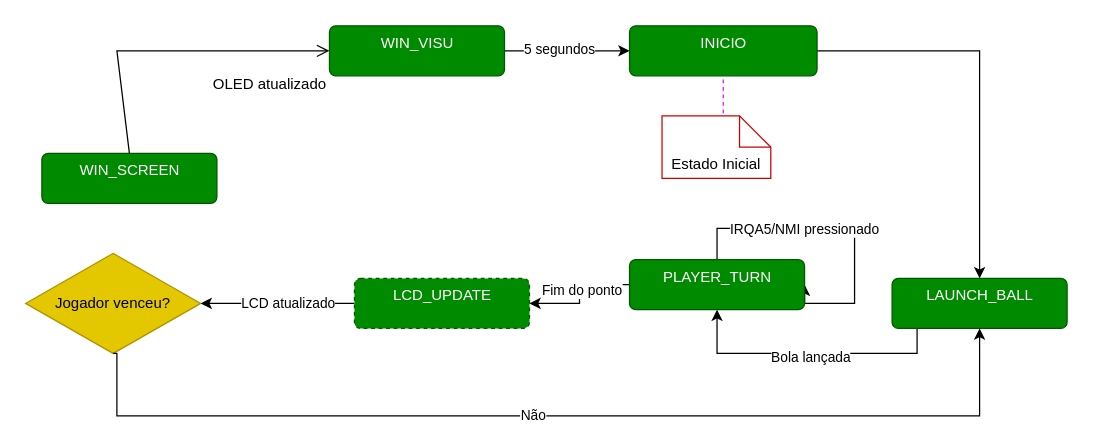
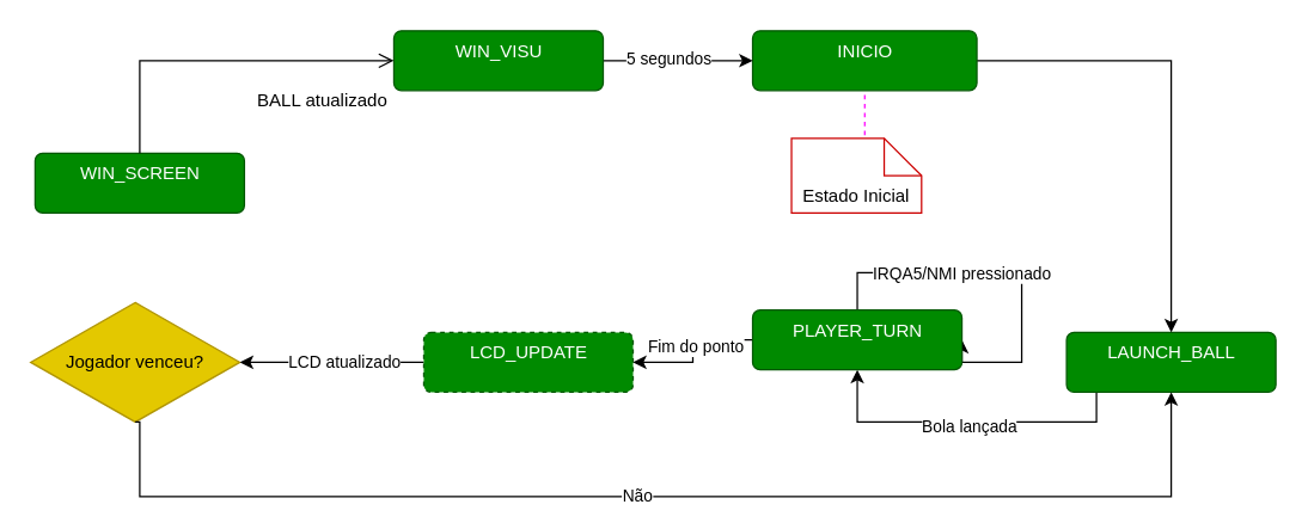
  <mxCell id="0" />
  <mxCell id="1" parent="0" />
  <mxCell id="2" style="edgeStyle=orthogonalEdgeStyle;rounded=0;orthogonalLoop=1;jettySize=auto;html=1;entryX=0.5;entryY=0;entryDx=0;entryDy=0;" parent="1" source="3" target="6" edge="1"><mxGeometry relative="1" as="geometry" /></mxCell>
  <mxCell id="3" value="INICIO" style="html=1;align=center;verticalAlign=top;rounded=1;absoluteArcSize=1;arcSize=10;dashed=0;fillColor=#008a00;strokeColor=#005700;fontColor=#ffffff;" parent="1" vertex="1"><mxGeometry x="503" y="20" width="150" height="40" as="geometry" /></mxCell>
  <mxCell id="4" style="edgeStyle=orthogonalEdgeStyle;rounded=0;orthogonalLoop=1;jettySize=auto;html=1;entryX=0.5;entryY=1;entryDx=0;entryDy=0;" parent="1" source="6" target="16" edge="1"><mxGeometry relative="1" as="geometry"><Array as="points"><mxPoint x="733" y="242" /><mxPoint x="733" y="282" /><mxPoint x="573" y="282" /></Array></mxGeometry></mxCell>
  <mxCell id="5" value="Bola lançada" style="edgeLabel;html=1;align=center;verticalAlign=middle;resizable=0;points=[];" parent="4" vertex="1" connectable="0"><mxGeometry x="-0.013" y="2" relative="1" as="geometry"><mxPoint as="offset" /></mxGeometry></mxCell>
  <mxCell id="6" value="LAUNCH_BALL" style="html=1;align=center;verticalAlign=top;rounded=1;absoluteArcSize=1;arcSize=10;dashed=0;fillColor=#008a00;strokeColor=#005700;fontColor=#ffffff;" parent="1" vertex="1"><mxGeometry x="713" y="222" width="140" height="40" as="geometry" /></mxCell>
- <mxCell id="7" value="WIN_SCREEN" style="html=1;align=center;verticalAlign=top;rounded=1;absoluteArcSize=1;arcSize=10;dashed=0;fillColor=#008a00;strokeColor=#005700;fontColor=#ffffff;" parent="1" vertex="1"><mxGeometry x="33" y="122" width="140" height="40" as="geometry" /></mxCell>
+ <mxCell id="7" value="WIN_SCREEN" style="html=1;align=center;verticalAlign=top;rounded=1;absoluteArcSize=1;arcSize=10;dashed=0;fillColor=#008a00;strokeColor=#005700;fontColor=#ffffff;" parent="1" vertex="1"><mxGeometry x="23" y="102" width="140" height="40" as="geometry" /></mxCell>
  <mxCell id="8" value="Estado Inicial" style="shape=note2;boundedLbl=1;whiteSpace=wrap;html=1;size=25;verticalAlign=top;align=center;strokeColor=#CC0000;" parent="1" vertex="1"><mxGeometry x="529" y="92" width="87" height="50" as="geometry" /></mxCell>
  <mxCell id="9" value="" style="endArrow=none;dashed=1;html=1;rounded=0;strokeColor=#FF00FF;entryX=0.5;entryY=1;entryDx=0;entryDy=0;" parent="1" target="3" edge="1"><mxGeometry width="50" height="50" relative="1" as="geometry"><mxPoint x="578" y="90" as="sourcePoint" /><mxPoint x="655" y="60" as="targetPoint" /></mxGeometry></mxCell>
  <mxCell id="10" value="" style="endArrow=open;startArrow=none;endFill=0;startFill=0;endSize=8;html=1;verticalAlign=bottom;labelBackgroundColor=none;strokeWidth=1;rounded=0;exitX=0.5;exitY=0;exitDx=0;exitDy=0;entryX=0;entryY=0.5;entryDx=0;entryDy=0;" parent="1" source="7" target="25" edge="1"><mxGeometry width="160" relative="1" as="geometry"><mxPoint x="573" y="42" as="sourcePoint" /><mxPoint x="163" y="40" as="targetPoint" /><Array as="points"><mxPoint x="93" y="40" /></Array></mxGeometry></mxCell>
- <mxCell id="11" value="OLED atualizado" style="text;html=1;align=center;verticalAlign=middle;resizable=0;points=[];autosize=1;strokeColor=none;fillColor=none;" parent="1" vertex="1"><mxGeometry x="160" y="52" width="110" height="30" as="geometry" /></mxCell>
+ <mxCell id="11" value="BALL atualizado" style="text;html=1;align=center;verticalAlign=middle;resizable=0;points=[];autosize=1;strokeColor=none;fillColor=none;" parent="1" vertex="1"><mxGeometry x="160" y="52" width="110" height="30" as="geometry" /></mxCell>
  <mxCell id="12" style="edgeStyle=orthogonalEdgeStyle;rounded=0;orthogonalLoop=1;jettySize=auto;html=1;entryX=1;entryY=0.5;entryDx=0;entryDy=0;" parent="1" source="16" target="22" edge="1"><mxGeometry relative="1" as="geometry"><mxPoint x="423" y="242" as="targetPoint" /></mxGeometry></mxCell>
  <mxCell id="13" value="Fim do ponto" style="edgeLabel;html=1;align=center;verticalAlign=middle;resizable=0;points=[];" parent="12" vertex="1" connectable="0"><mxGeometry x="-0.073" y="1" relative="1" as="geometry"><mxPoint as="offset" /></mxGeometry></mxCell>
  <mxCell id="14" style="edgeStyle=orthogonalEdgeStyle;rounded=0;orthogonalLoop=1;jettySize=auto;html=1;entryX=1;entryY=0.5;entryDx=0;entryDy=0;" parent="1" source="16" target="16" edge="1"><mxGeometry relative="1" as="geometry"><mxPoint x="573" y="162" as="targetPoint" /><Array as="points"><mxPoint x="573" y="182" /><mxPoint x="683" y="182" /><mxPoint x="683" y="242" /></Array></mxGeometry></mxCell>
  <mxCell id="15" value="IRQA5/NMI pressionado" style="edgeLabel;html=1;align=center;verticalAlign=middle;resizable=0;points=[];" parent="14" vertex="1" connectable="0"><mxGeometry x="-0.248" relative="1" as="geometry"><mxPoint as="offset" /></mxGeometry></mxCell>
  <mxCell id="16" value="PLAYER_TURN" style="html=1;align=center;verticalAlign=top;rounded=1;absoluteArcSize=1;arcSize=10;dashed=0;fillColor=#008a00;strokeColor=#005700;fontColor=#ffffff;" parent="1" vertex="1"><mxGeometry x="503" y="207" width="140" height="40" as="geometry" /></mxCell>
  <mxCell id="17" value="Jogador venceu?" style="rhombus;whiteSpace=wrap;html=1;fillColor=#e3c800;fontColor=#000000;strokeColor=#B09500;" parent="1" vertex="1"><mxGeometry x="20" y="202" width="140" height="80" as="geometry" /></mxCell>
  <mxCell id="18" style="edgeStyle=orthogonalEdgeStyle;rounded=0;orthogonalLoop=1;jettySize=auto;html=1;entryX=0.5;entryY=1;entryDx=0;entryDy=0;exitX=0.5;exitY=1;exitDx=0;exitDy=0;" parent="1" source="17" target="6" edge="1"><mxGeometry relative="1" as="geometry"><mxPoint x="393" y="319" as="sourcePoint" /><mxPoint x="870" y="302" as="targetPoint" /><Array as="points"><mxPoint x="93" y="332" /><mxPoint x="783" y="332" /></Array></mxGeometry></mxCell>
  <mxCell id="19" value="Não" style="edgeLabel;html=1;align=center;verticalAlign=middle;resizable=0;points=[];" parent="18" vertex="1" connectable="0"><mxGeometry x="-0.054" y="1" relative="1" as="geometry"><mxPoint as="offset" /></mxGeometry></mxCell>
  <mxCell id="20" style="edgeStyle=orthogonalEdgeStyle;rounded=0;orthogonalLoop=1;jettySize=auto;html=1;exitX=0;exitY=0.5;exitDx=0;exitDy=0;entryX=1;entryY=0.5;entryDx=0;entryDy=0;" edge="1" parent="1" source="22" target="17"><mxGeometry relative="1" as="geometry" /></mxCell>
  <mxCell id="21" value="LCD atualizado" style="edgeLabel;html=1;align=center;verticalAlign=middle;resizable=0;points=[];" vertex="1" connectable="0" parent="20"><mxGeometry x="-0.12" y="-1" relative="1" as="geometry"><mxPoint as="offset" /></mxGeometry></mxCell>
  <mxCell id="22" value="LCD_UPDATE" style="html=1;align=center;verticalAlign=top;rounded=1;absoluteArcSize=1;arcSize=10;dashed=1;fillColor=#008a00;strokeColor=#005700;fontColor=#ffffff;" vertex="1" parent="1"><mxGeometry x="283" y="222" width="140" height="40" as="geometry" /></mxCell>
  <mxCell id="23" style="edgeStyle=orthogonalEdgeStyle;rounded=0;orthogonalLoop=1;jettySize=auto;html=1;entryX=0;entryY=0.5;entryDx=0;entryDy=0;" edge="1" parent="1" source="25" target="3"><mxGeometry relative="1" as="geometry" /></mxCell>
  <mxCell id="24" value="5 segundos" style="edgeLabel;html=1;align=center;verticalAlign=middle;resizable=0;points=[];" vertex="1" connectable="0" parent="23"><mxGeometry x="-0.14" y="2" relative="1" as="geometry"><mxPoint as="offset" /></mxGeometry></mxCell>
  <mxCell id="25" value="WIN_VISU" style="html=1;align=center;verticalAlign=top;rounded=1;absoluteArcSize=1;arcSize=10;dashed=0;fillColor=#008a00;strokeColor=#005700;fontColor=#ffffff;" vertex="1" parent="1"><mxGeometry x="263" y="20" width="140" height="40" as="geometry" /></mxCell>
